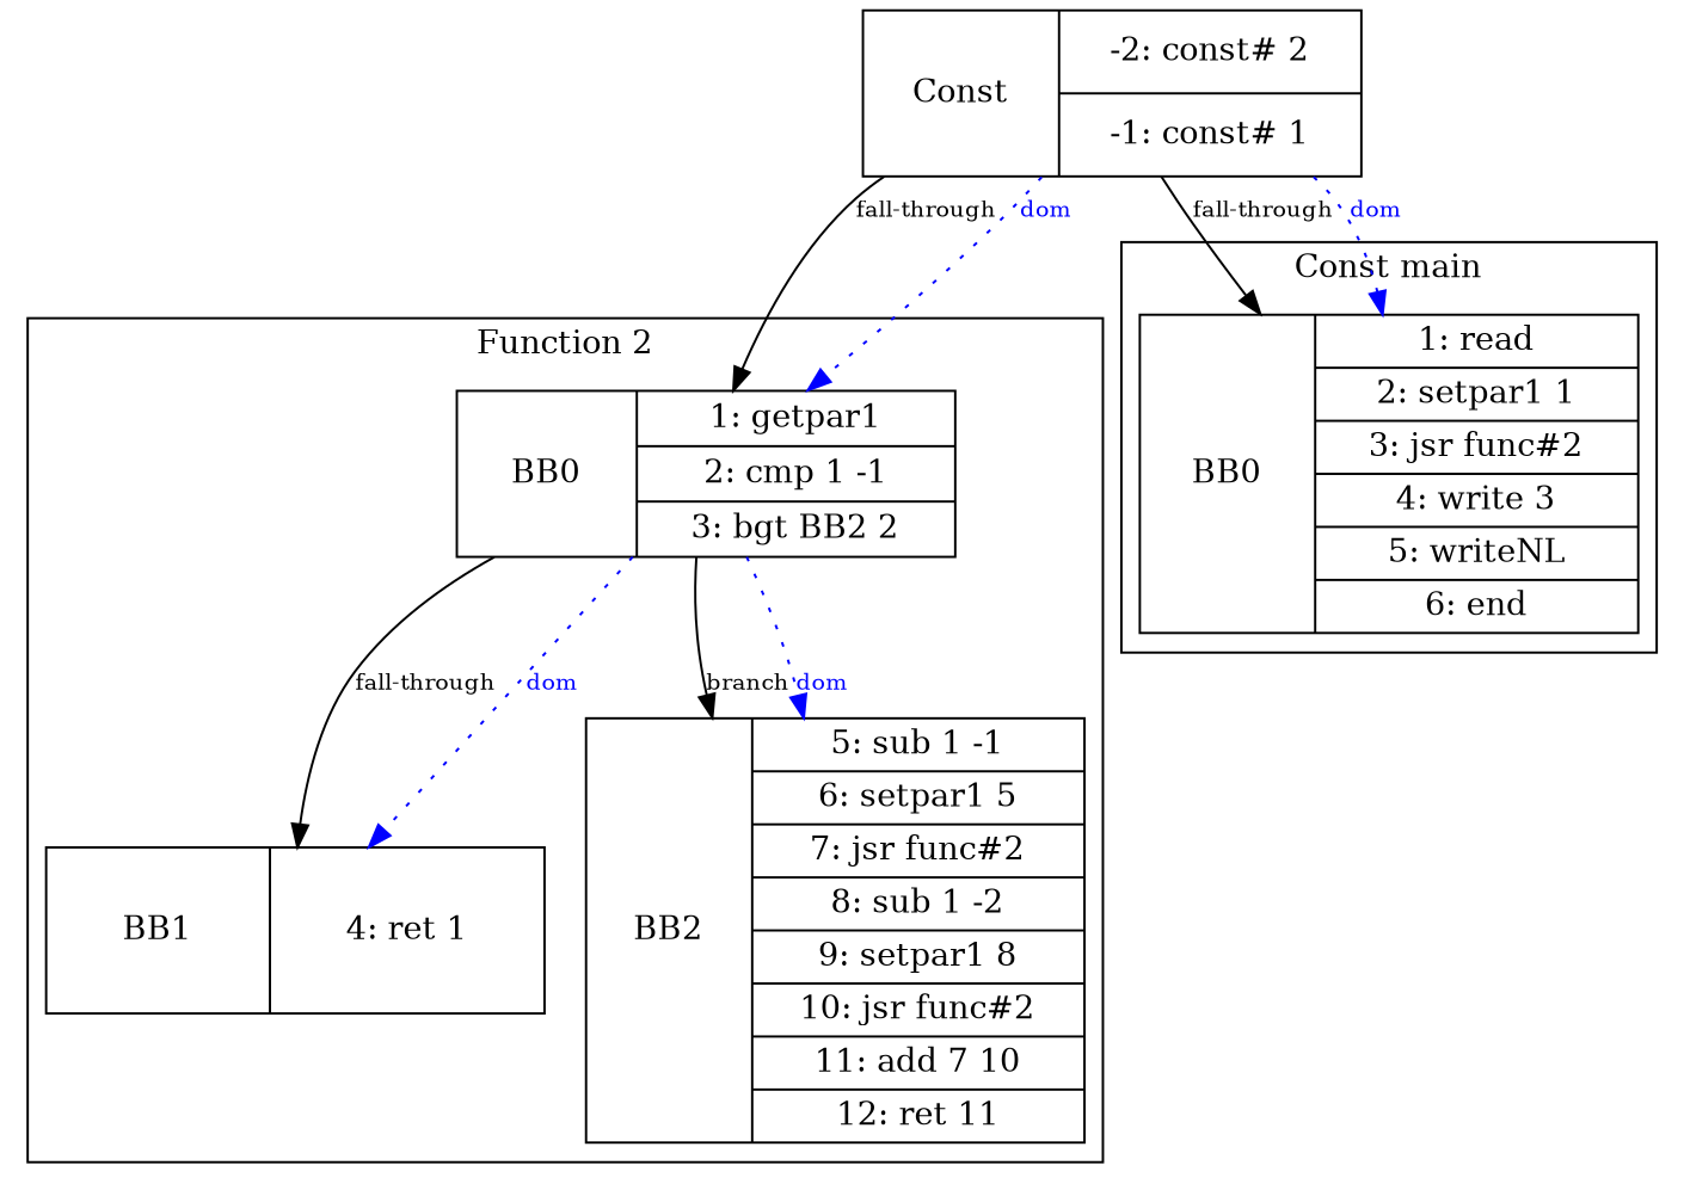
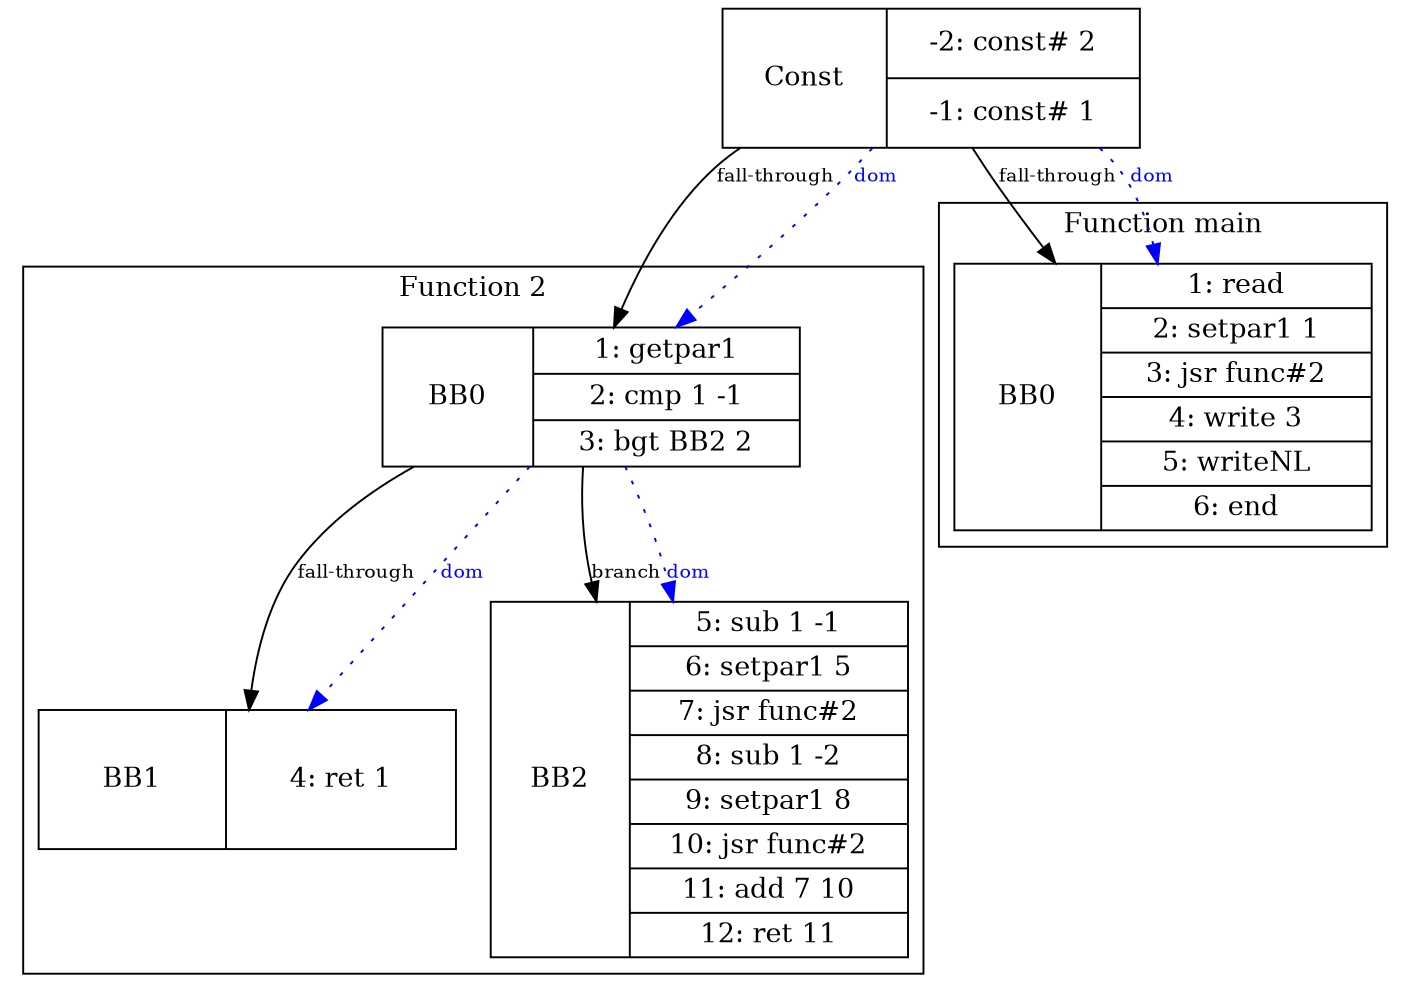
  digraph {
    node [shape=record]
    edge [fontsize=10]
    n1 [height=1.0 label="BB0 | {1: getpar1 | 2: cmp 1 -1 | 3: bgt BB2 2}" width=3.0]
    n2 [height=1.0 label="BB1 | {4: ret 1}" width=3.0]
    n3 [height=1.0 label="BB2 | {5: sub 1 -1 | 6: setpar1 5 | 7: jsr func#2 | 8: sub 1 -2 | 9: setpar1 8 | 10: jsr func#2 | 11: add 7 10 | 12: ret 11}" width=3.0]
    n4 [height=1.0 label="BB0 | {1: read | 2: setpar1 1 | 3: jsr func#2 | 4: write 3 | 5: writeNL | 6: end}" width=3.0]
    n5 [height=1.0 label="Const | {-2: const# 2 | -1: const# 1}" width=3.0]
    subgraph cluster_1 {
      label="Function 2"
      nodesep=0.5
      rankdir=TB
      ranksep=1.0
      n1
      n2
      n3
    }
    subgraph cluster_2 {
-     label="Const main"
+     label="Function main"
      nodesep=0.5
      rankdir=TB
      ranksep=1.0
      n4
    }
    subgraph sub_3 {
      n1
      n4
      n5
    }
    n1 -> n2 [label="fall-through"]
    n1 -> n2 [color=blue fontcolor=blue label=dom style=dotted]
    n1 -> n3 [label=branch]
    n1 -> n3 [color=blue fontcolor=blue label=dom style=dotted]
    n5 -> n1 [label="fall-through"]
    n5 -> n1 [color=blue fontcolor=blue label=dom style=dotted]
    n5 -> n4 [label="fall-through"]
    n5 -> n4 [color=blue fontcolor=blue label=dom style=dotted]
  }
